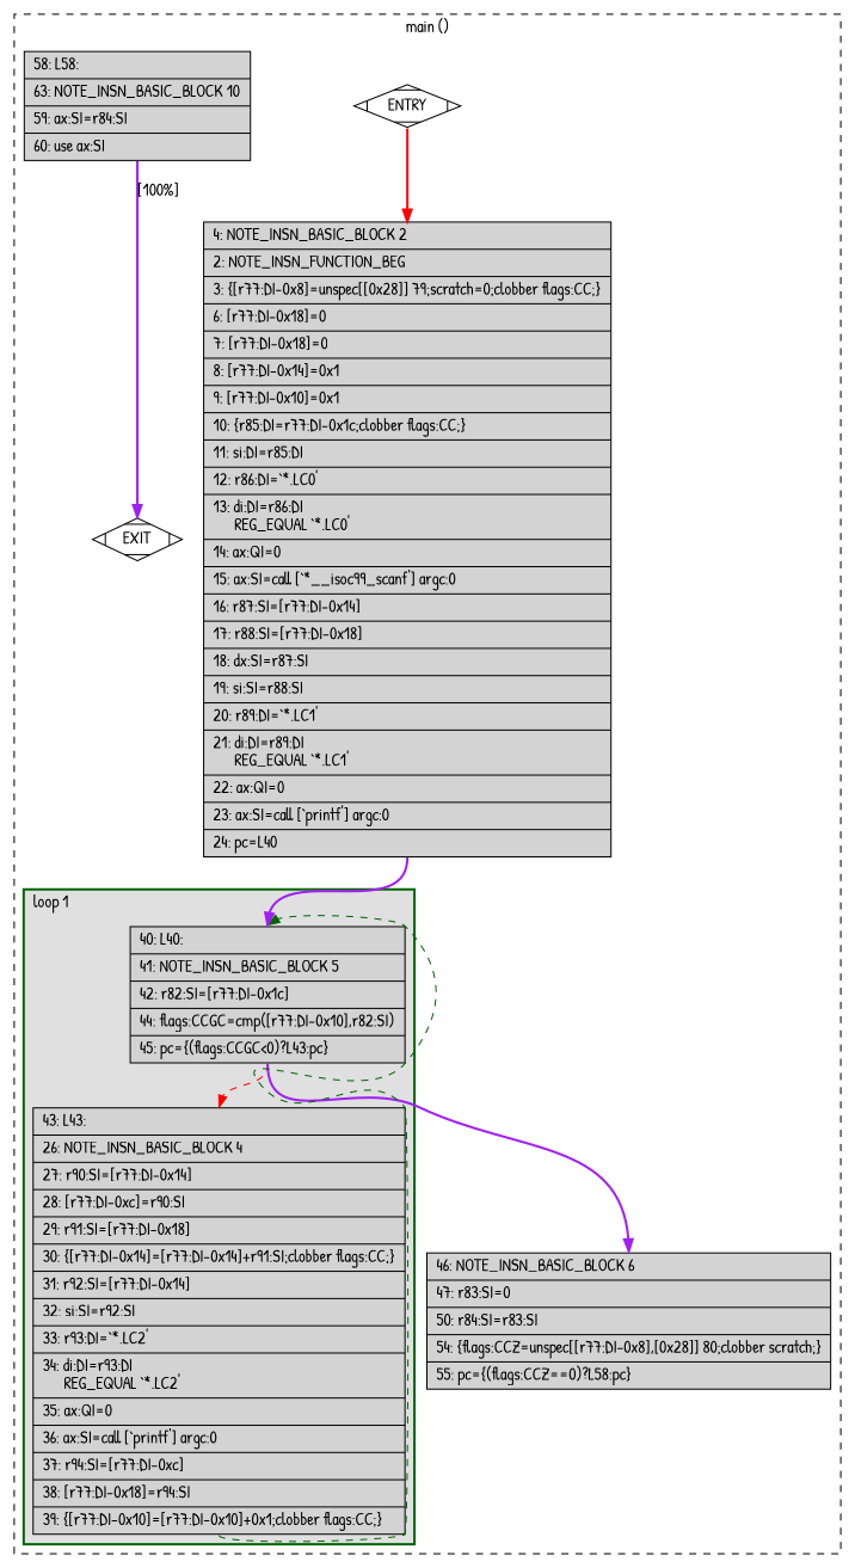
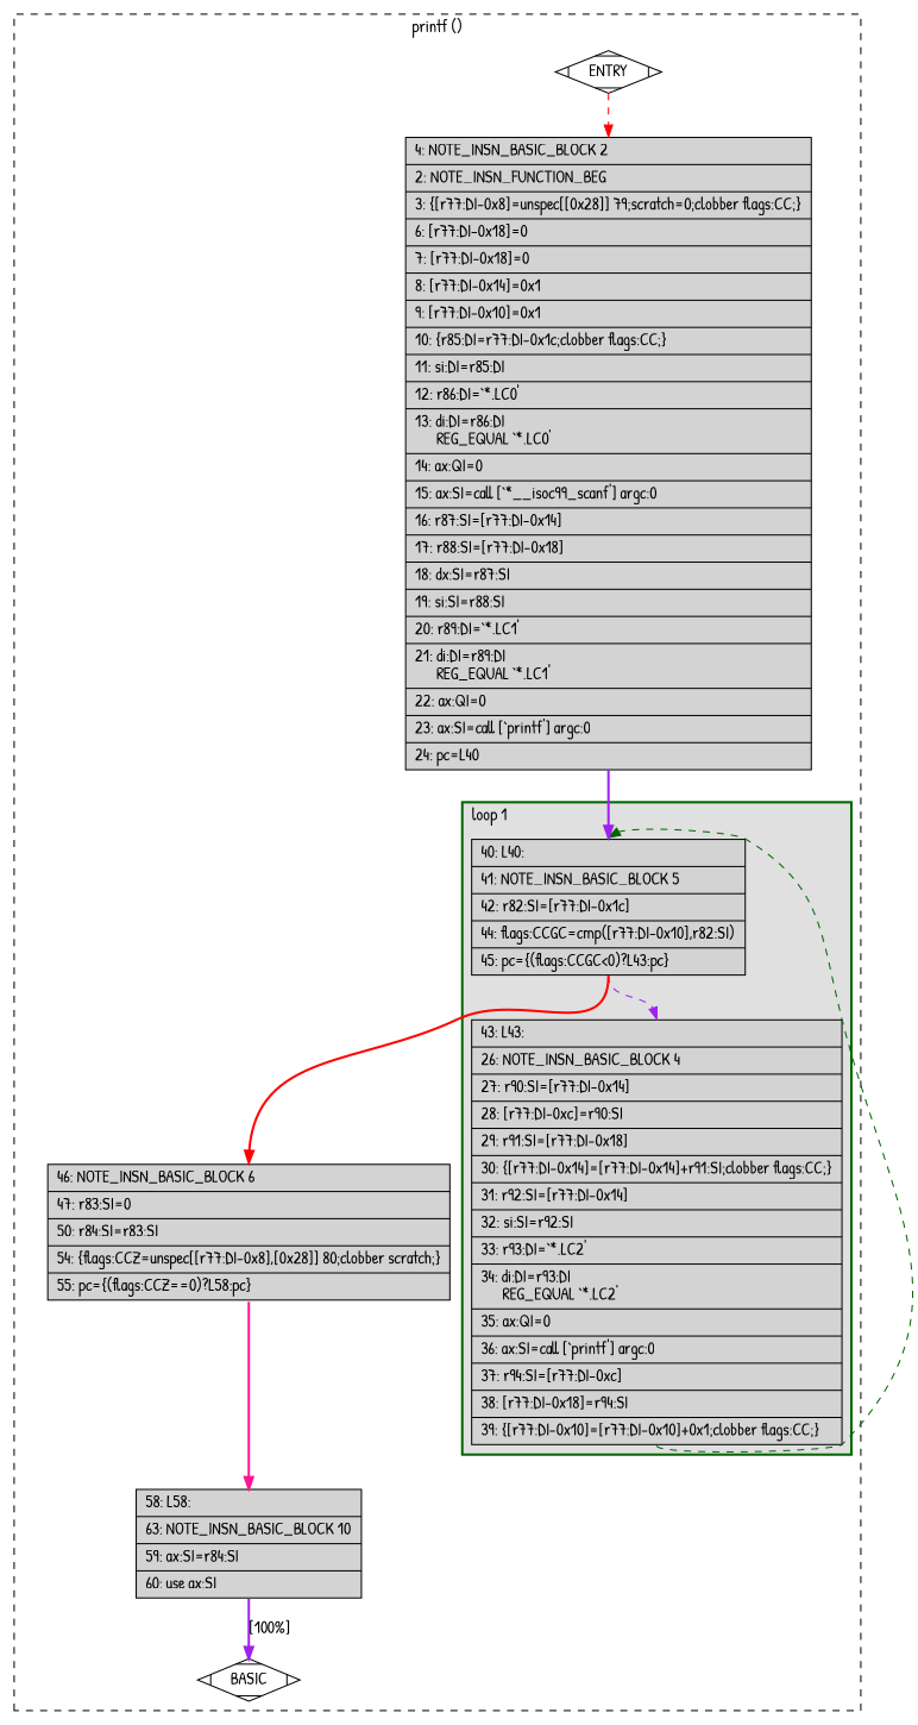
  digraph {
    fontname="Patrick Hand"
    node [fillcolor=lightgrey fontname="Patrick Hand" shape=record style=filled]
    edge [color=purple constraint=true fontname="Patrick Hand" headport=n style=bold tailport=s weight=10]
    n1 [label="{\ \ \ 40:\ L40:\l|\ \ \ 41:\ NOTE_INSN_BASIC_BLOCK\ 5\l|\ \ \ 42:\ r82:SI=[r77:DI-0x1c]\l|\ \ \ 44:\ flags:CCGC=cmp([r77:DI-0x10],r82:SI)\l|\ \ \ 45:\ pc=\{(flags:CCGC\<0)?L43:pc\}\l}"]
    n2 [label="{\ \ \ 43:\ L43:\l|\ \ \ 26:\ NOTE_INSN_BASIC_BLOCK\ 4\l|\ \ \ 27:\ r90:SI=[r77:DI-0x14]\l|\ \ \ 28:\ [r77:DI-0xc]=r90:SI\l|\ \ \ 29:\ r91:SI=[r77:DI-0x18]\l|\ \ \ 30:\ \{[r77:DI-0x14]=[r77:DI-0x14]+r91:SI;clobber\ flags:CC;\}\l|\ \ \ 31:\ r92:SI=[r77:DI-0x14]\l|\ \ \ 32:\ si:SI=r92:SI\l|\ \ \ 33:\ r93:DI=`*.LC2'\l|\ \ \ 34:\ di:DI=r93:DI\l\ \ \ \ \ \ REG_EQUAL\ `*.LC2'\l|\ \ \ 35:\ ax:QI=0\l|\ \ \ 36:\ ax:SI=call\ [`printf']\ argc:0\l|\ \ \ 37:\ r94:SI=[r77:DI-0xc]\l|\ \ \ 38:\ [r77:DI-0x18]=r94:SI\l|\ \ \ 39:\ \{[r77:DI-0x10]=[r77:DI-0x10]+0x1;clobber\ flags:CC;\}\l}"]
    n3 [label="{\ \ \ 46:\ NOTE_INSN_BASIC_BLOCK\ 6\l|\ \ \ 47:\ r83:SI=0\l|\ \ \ 50:\ r84:SI=r83:SI\l|\ \ \ 54:\ \{flags:CCZ=unspec[[r77:DI-0x8],[0x28]]\ 80;clobber\ scratch;\}\l|\ \ \ 55:\ pc=\{(flags:CCZ==0)?L58:pc\}\l}"]
    n4 [fillcolor=white label=ENTRY shape=Mdiamond]
-   n5 [fillcolor=white label=EXIT shape=Mdiamond]
+   n5 [fillcolor=white label=BASIC shape=Mdiamond]
    n6 [label="{\ \ \ \ 4:\ NOTE_INSN_BASIC_BLOCK\ 2\l|\ \ \ \ 2:\ NOTE_INSN_FUNCTION_BEG\l|\ \ \ \ 3:\ \{[r77:DI-0x8]=unspec[[0x28]]\ 79;scratch=0;clobber\ flags:CC;\}\l|\ \ \ \ 6:\ [r77:DI-0x18]=0\l|\ \ \ \ 7:\ [r77:DI-0x18]=0\l|\ \ \ \ 8:\ [r77:DI-0x14]=0x1\l|\ \ \ \ 9:\ [r77:DI-0x10]=0x1\l|\ \ \ 10:\ \{r85:DI=r77:DI-0x1c;clobber\ flags:CC;\}\l|\ \ \ 11:\ si:DI=r85:DI\l|\ \ \ 12:\ r86:DI=`*.LC0'\l|\ \ \ 13:\ di:DI=r86:DI\l\ \ \ \ \ \ REG_EQUAL\ `*.LC0'\l|\ \ \ 14:\ ax:QI=0\l|\ \ \ 15:\ ax:SI=call\ [`*__isoc99_scanf']\ argc:0\l|\ \ \ 16:\ r87:SI=[r77:DI-0x14]\l|\ \ \ 17:\ r88:SI=[r77:DI-0x18]\l|\ \ \ 18:\ dx:SI=r87:SI\l|\ \ \ 19:\ si:SI=r88:SI\l|\ \ \ 20:\ r89:DI=`*.LC1'\l|\ \ \ 21:\ di:DI=r89:DI\l\ \ \ \ \ \ REG_EQUAL\ `*.LC1'\l|\ \ \ 22:\ ax:QI=0\l|\ \ \ 23:\ ax:SI=call\ [`printf']\ argc:0\l|\ \ \ 24:\ pc=L40\l}"]
    n7 [label="{\ \ \ 58:\ L58:\l|\ \ \ 63:\ NOTE_INSN_BASIC_BLOCK\ 10\l|\ \ \ 59:\ ax:SI=r84:SI\l|\ \ \ 60:\ use\ ax:SI\l}"]
    subgraph cluster_1 {
      color=black
-     label="main ()"
+     label="printf ()"
      style=dashed
      n3
      n4
      n5
      n6
      n7
      subgraph cluster_2 {
        color=darkgreen
        fillcolor=grey88
        label="loop 1"
        labeljust=l
        penwidth=2
        style=filled
        n1
        n2
      }
    }
-   n1 -> n2 [color=red style=dashed]
-   n1 -> n3 [weight=100]
+   n1 -> n2 [style=dashed]
+   n1 -> n3 [color=red weight=100]
    n2 -> n1 [color=darkgreen constraint=false style=dashed]
+   n3 -> n7 [color=deeppink]
    n4 -> n5 [style=invis color="" weight=""]
-   n4 -> n6 [color=red weight=100]
+   n4 -> n6 [color=red style=dashed weight=100]
    n6 -> n1
    n7 -> n5 [label="[100%]" weight=100]
  }
